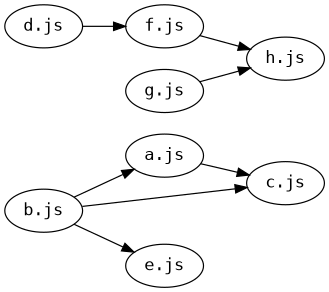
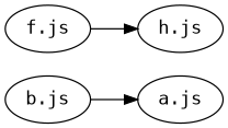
  digraph {
    fontname="DejaVu Sans Mono"
    rankdir=LR
    node [fontname="DejaVu Sans Mono"]
    edge [fontname="DejaVu Sans Mono"]
    "a.js"
-   "c.js"
    "b.js"
-   "e.js"
-   "d.js"
    "f.js"
    "h.js"
-   "g.js"
-   "a.js" -> "c.js"
    "b.js" -> "a.js"
-   "b.js" -> "c.js"
-   "b.js" -> "e.js"
-   "d.js" -> "f.js"
    "f.js" -> "h.js"
-   "g.js" -> "h.js"
  }
